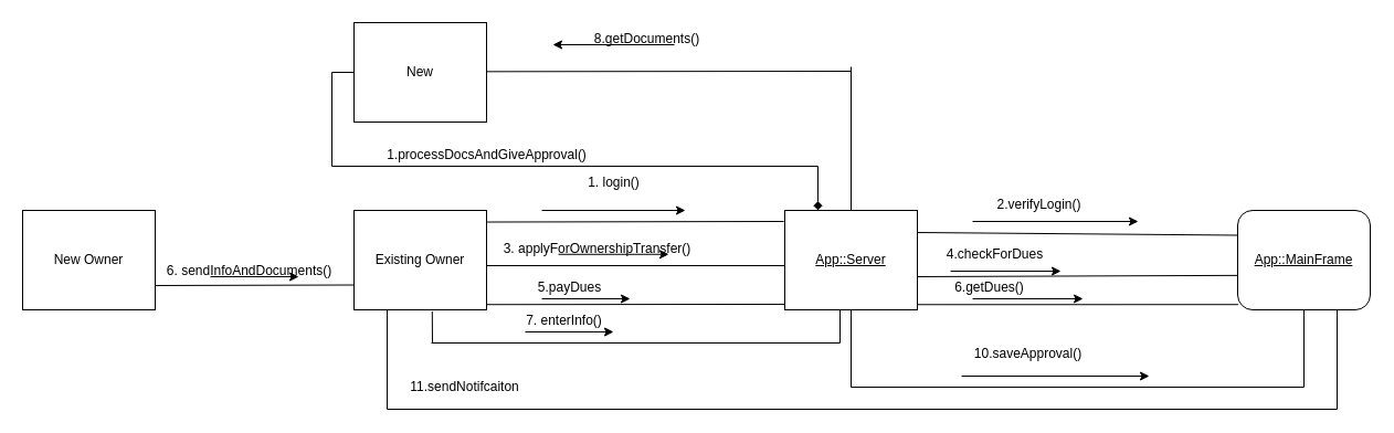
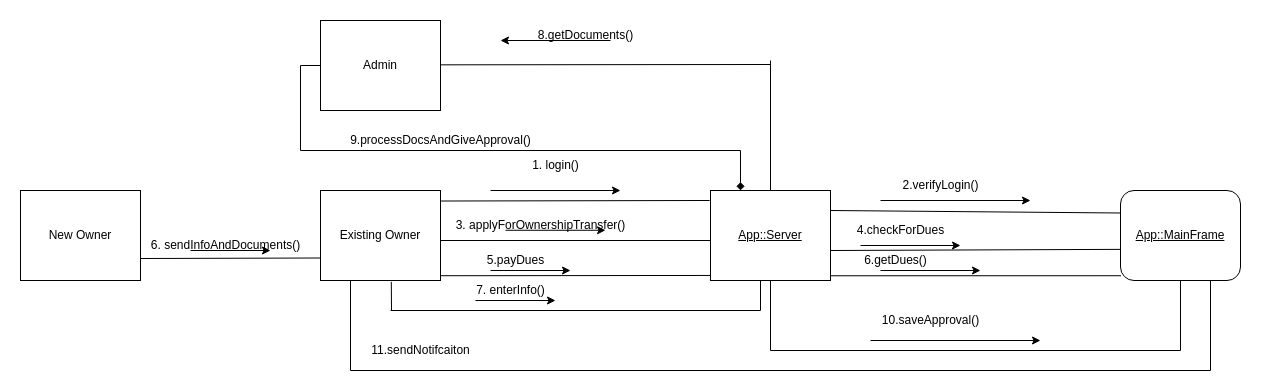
  <mxCell id="0" />
  <mxCell id="1" parent="0" />
  <mxCell id="2" value="Existing Owner" style="rounded=0;whiteSpace=wrap;html=1;" vertex="1" parent="1"><mxGeometry x="320" y="190" width="120" height="90" as="geometry" /></mxCell>
  <mxCell id="3" value="&lt;u&gt;App::MainFrame&lt;/u&gt;" style="whiteSpace=wrap;html=1;rounded=1;" vertex="1" parent="1"><mxGeometry x="1120" y="190" width="120" height="90" as="geometry" /></mxCell>
  <mxCell id="4" value="&lt;u&gt;App::Server&lt;/u&gt;" style="rounded=0;whiteSpace=wrap;html=1;" vertex="1" parent="1"><mxGeometry x="710" y="190" width="120" height="90" as="geometry" /></mxCell>
  <mxCell id="5" value="" style="endArrow=none;html=1;rounded=0;exitX=1.005;exitY=0.117;exitDx=0;exitDy=0;entryX=-0.007;entryY=0.111;entryDx=0;entryDy=0;fontStyle=1;exitPerimeter=0;entryPerimeter=0;" edge="1" parent="1" target="4"><mxGeometry width="50" height="50" relative="1" as="geometry"><mxPoint x="440.6" y="200.53" as="sourcePoint" /><mxPoint x="600" y="300" as="targetPoint" /></mxGeometry></mxCell>
  <mxCell id="6" value="" style="endArrow=none;html=1;rounded=0;exitX=1;exitY=0.25;exitDx=0;exitDy=0;entryX=0;entryY=0.25;entryDx=0;entryDy=0;" edge="1" parent="1"><mxGeometry width="50" height="50" relative="1" as="geometry"><mxPoint x="440" y="240" as="sourcePoint" /><mxPoint x="710" y="240" as="targetPoint" /></mxGeometry></mxCell>
  <mxCell id="7" value="" style="endArrow=none;html=1;rounded=0;exitX=1;exitY=0.25;exitDx=0;exitDy=0;entryX=0;entryY=0.654;entryDx=0;entryDy=0;entryPerimeter=0;" edge="1" parent="1" target="3"><mxGeometry width="50" height="50" relative="1" as="geometry"><mxPoint x="830" y="250" as="sourcePoint" /><mxPoint x="1100" y="250" as="targetPoint" /></mxGeometry></mxCell>
  <mxCell id="8" value="" style="endArrow=none;html=1;rounded=0;exitX=1;exitY=0.25;exitDx=0;exitDy=0;entryX=0;entryY=0.25;entryDx=0;entryDy=0;fontStyle=1" edge="1" parent="1" target="3"><mxGeometry width="50" height="50" relative="1" as="geometry"><mxPoint x="830" y="210" as="sourcePoint" /><mxPoint x="1100" y="210" as="targetPoint" /></mxGeometry></mxCell>
  <mxCell id="9" value="" style="endArrow=classic;html=1;rounded=0;" edge="1" parent="1"><mxGeometry width="50" height="50" relative="1" as="geometry"><mxPoint x="490" y="190" as="sourcePoint" /><mxPoint x="620" y="190" as="targetPoint" /></mxGeometry></mxCell>
  <mxCell id="10" value="1. login()" style="text;html=1;align=center;verticalAlign=middle;resizable=0;points=[];autosize=1;strokeColor=none;fillColor=none;" vertex="1" parent="1"><mxGeometry x="520" y="150" width="70" height="30" as="geometry" /></mxCell>
  <mxCell id="11" value="" style="endArrow=classic;html=1;rounded=0;" edge="1" parent="1"><mxGeometry width="50" height="50" relative="1" as="geometry"><mxPoint x="880" y="200" as="sourcePoint" /><mxPoint x="1030" y="200" as="targetPoint" /></mxGeometry></mxCell>
  <mxCell id="12" value="2.verifyLogin()" style="text;html=1;align=center;verticalAlign=middle;resizable=0;points=[];autosize=1;strokeColor=none;fillColor=none;" vertex="1" parent="1"><mxGeometry x="890" y="170" width="100" height="30" as="geometry" /></mxCell>
  <mxCell id="13" value="3. applyForOwnershipTransfer()" style="text;html=1;align=center;verticalAlign=middle;resizable=0;points=[];autosize=1;strokeColor=none;fillColor=none;" vertex="1" parent="1"><mxGeometry x="445" y="210" width="190" height="30" as="geometry" /></mxCell>
  <mxCell id="14" value="" style="endArrow=classic;html=1;rounded=0;" edge="1" parent="1"><mxGeometry width="50" height="50" relative="1" as="geometry"><mxPoint x="505" y="229.77" as="sourcePoint" /><mxPoint x="605" y="229.77" as="targetPoint" /></mxGeometry></mxCell>
  <mxCell id="15" value="4.checkForDues" style="text;html=1;align=center;verticalAlign=middle;resizable=0;points=[];autosize=1;strokeColor=none;fillColor=none;" vertex="1" parent="1"><mxGeometry x="845" y="215" width="110" height="30" as="geometry" /></mxCell>
  <mxCell id="16" value="" style="endArrow=none;html=1;rounded=0;exitX=1.001;exitY=0.947;exitDx=0;exitDy=0;exitPerimeter=0;entryX=0;entryY=0.944;entryDx=0;entryDy=0;entryPerimeter=0;" edge="1" parent="1" target="4"><mxGeometry width="50" height="50" relative="1" as="geometry"><mxPoint x="440.12" y="275.23" as="sourcePoint" /><mxPoint x="660" y="266" as="targetPoint" /></mxGeometry></mxCell>
  <mxCell id="17" value="" style="endArrow=classic;html=1;rounded=0;" edge="1" parent="1"><mxGeometry width="50" height="50" relative="1" as="geometry"><mxPoint x="860" y="245" as="sourcePoint" /><mxPoint x="960" y="245" as="targetPoint" /></mxGeometry></mxCell>
  <mxCell id="18" value="" style="endArrow=classic;html=1;rounded=0;" edge="1" parent="1"><mxGeometry width="50" height="50" relative="1" as="geometry"><mxPoint x="490" y="270" as="sourcePoint" /><mxPoint x="570" y="270" as="targetPoint" /></mxGeometry></mxCell>
  <mxCell id="19" value="5.payDues" style="text;html=1;align=center;verticalAlign=middle;resizable=0;points=[];autosize=1;strokeColor=none;fillColor=none;" vertex="1" parent="1"><mxGeometry x="475" y="245" width="80" height="30" as="geometry" /></mxCell>
  <mxCell id="20" value="" style="endArrow=none;html=1;rounded=0;exitX=1.001;exitY=0.947;exitDx=0;exitDy=0;exitPerimeter=0;entryX=0.004;entryY=0.947;entryDx=0;entryDy=0;entryPerimeter=0;" edge="1" parent="1" target="3"><mxGeometry width="50" height="50" relative="1" as="geometry"><mxPoint x="830" y="275.27" as="sourcePoint" /><mxPoint x="1099.88" y="275" as="targetPoint" /></mxGeometry></mxCell>
  <mxCell id="21" value="" style="endArrow=classic;html=1;rounded=0;" edge="1" parent="1"><mxGeometry width="50" height="50" relative="1" as="geometry"><mxPoint x="880" y="270" as="sourcePoint" /><mxPoint x="980" y="270" as="targetPoint" /></mxGeometry></mxCell>
  <mxCell id="22" value="6.getDues()" style="text;html=1;align=center;verticalAlign=middle;resizable=0;points=[];autosize=1;strokeColor=none;fillColor=none;" vertex="1" parent="1"><mxGeometry x="850" y="245" width="90" height="30" as="geometry" /></mxCell>
  <mxCell id="23" value="New Owner" style="rounded=0;whiteSpace=wrap;html=1;" vertex="1" parent="1"><mxGeometry x="20" y="190" width="120" height="90" as="geometry" /></mxCell>
  <mxCell id="24" style="edgeStyle=orthogonalEdgeStyle;rounded=0;orthogonalLoop=1;jettySize=auto;html=1;exitX=0;exitY=0.5;exitDx=0;exitDy=0;entryX=0.25;entryY=0;entryDx=0;entryDy=0;endArrow=diamond;" edge="1" parent="1" source="25" target="4"><mxGeometry relative="1" as="geometry" /></mxCell>
- <mxCell id="25" value="New" style="rounded=0;whiteSpace=wrap;html=1;" vertex="1" parent="1"><mxGeometry x="320" y="20" width="120" height="90" as="geometry" /></mxCell>
+ <mxCell id="25" value="Admin" style="rounded=0;whiteSpace=wrap;html=1;" vertex="1" parent="1"><mxGeometry x="320" y="20" width="120" height="90" as="geometry" /></mxCell>
  <mxCell id="26" value="" style="endArrow=none;html=1;rounded=0;" edge="1" parent="1"><mxGeometry width="50" height="50" relative="1" as="geometry"><mxPoint x="390" y="310" as="sourcePoint" /><mxPoint x="760" y="310" as="targetPoint" /></mxGeometry></mxCell>
  <mxCell id="27" value="" style="endArrow=none;html=1;rounded=0;entryX=0.59;entryY=1.015;entryDx=0;entryDy=0;entryPerimeter=0;" edge="1" parent="1" target="2"><mxGeometry width="50" height="50" relative="1" as="geometry"><mxPoint x="391" y="310" as="sourcePoint" /><mxPoint x="450" y="350" as="targetPoint" /></mxGeometry></mxCell>
  <mxCell id="28" value="" style="endArrow=none;html=1;rounded=0;entryX=0.59;entryY=1.015;entryDx=0;entryDy=0;entryPerimeter=0;" edge="1" parent="1"><mxGeometry width="50" height="50" relative="1" as="geometry"><mxPoint x="760" y="310" as="sourcePoint" /><mxPoint x="760" y="280" as="targetPoint" /></mxGeometry></mxCell>
  <mxCell id="29" value="7. enterInfo()" style="text;html=1;align=center;verticalAlign=middle;resizable=0;points=[];autosize=1;strokeColor=none;fillColor=none;" vertex="1" parent="1"><mxGeometry x="465" y="275" width="90" height="30" as="geometry" /></mxCell>
  <mxCell id="30" value="" style="endArrow=classic;html=1;rounded=0;" edge="1" parent="1"><mxGeometry width="50" height="50" relative="1" as="geometry"><mxPoint x="475" y="300" as="sourcePoint" /><mxPoint x="555" y="300" as="targetPoint" /></mxGeometry></mxCell>
  <mxCell id="31" value="" style="endArrow=none;html=1;rounded=0;entryX=0;entryY=0.75;entryDx=0;entryDy=0;" edge="1" parent="1" target="2"><mxGeometry width="50" height="50" relative="1" as="geometry"><mxPoint x="140" y="258" as="sourcePoint" /><mxPoint x="190" y="210" as="targetPoint" /></mxGeometry></mxCell>
  <mxCell id="32" value="" style="endArrow=classic;html=1;rounded=0;" edge="1" parent="1"><mxGeometry width="50" height="50" relative="1" as="geometry"><mxPoint x="190" y="250" as="sourcePoint" /><mxPoint x="270" y="250" as="targetPoint" /></mxGeometry></mxCell>
  <mxCell id="33" value="6. sendInfoAndDocuments()" style="text;html=1;align=center;verticalAlign=middle;resizable=0;points=[];autosize=1;strokeColor=none;fillColor=none;" vertex="1" parent="1"><mxGeometry x="140" y="230" width="170" height="30" as="geometry" /></mxCell>
  <mxCell id="34" value="" style="endArrow=none;html=1;rounded=0;" edge="1" parent="1"><mxGeometry width="50" height="50" relative="1" as="geometry"><mxPoint x="440" y="64.33" as="sourcePoint" /><mxPoint x="770" y="64" as="targetPoint" /></mxGeometry></mxCell>
  <mxCell id="35" value="" style="endArrow=none;html=1;rounded=0;exitX=0.5;exitY=0;exitDx=0;exitDy=0;" edge="1" parent="1" source="4"><mxGeometry width="50" height="50" relative="1" as="geometry"><mxPoint x="760" y="120" as="sourcePoint" /><mxPoint x="770" y="60" as="targetPoint" /></mxGeometry></mxCell>
  <mxCell id="36" value="" style="endArrow=classic;html=1;rounded=0;" edge="1" parent="1"><mxGeometry width="50" height="50" relative="1" as="geometry"><mxPoint x="610" y="40" as="sourcePoint" /><mxPoint x="500" y="40" as="targetPoint" /></mxGeometry></mxCell>
  <mxCell id="37" value="8.getDocuments()" style="text;html=1;align=center;verticalAlign=middle;resizable=0;points=[];autosize=1;strokeColor=none;fillColor=none;" vertex="1" parent="1"><mxGeometry x="525" y="20" width="120" height="30" as="geometry" /></mxCell>
- <mxCell id="38" value="1.processDocsAndGiveApproval()" style="text;html=1;align=center;verticalAlign=middle;resizable=0;points=[];autosize=1;strokeColor=none;fillColor=none;" vertex="1" parent="1"><mxGeometry x="340" y="125" width="200" height="30" as="geometry" /></mxCell>
+ <mxCell id="38" value="9.processDocsAndGiveApproval()" style="text;html=1;align=center;verticalAlign=middle;resizable=0;points=[];autosize=1;strokeColor=none;fillColor=none;" vertex="1" parent="1"><mxGeometry x="340" y="125" width="200" height="30" as="geometry" /></mxCell>
  <mxCell id="39" value="" style="endArrow=none;html=1;rounded=0;entryX=0.5;entryY=1;entryDx=0;entryDy=0;" edge="1" parent="1" target="4"><mxGeometry width="50" height="50" relative="1" as="geometry"><mxPoint x="1180" y="350" as="sourcePoint" /><mxPoint x="630" y="190" as="targetPoint" /><Array as="points"><mxPoint x="770" y="350" /></Array></mxGeometry></mxCell>
  <mxCell id="40" value="" style="endArrow=none;html=1;rounded=0;entryX=0.5;entryY=1;entryDx=0;entryDy=0;" edge="1" parent="1" target="3"><mxGeometry width="50" height="50" relative="1" as="geometry"><mxPoint x="1180" y="350" as="sourcePoint" /><mxPoint x="1200" y="275" as="targetPoint" /></mxGeometry></mxCell>
  <mxCell id="41" value="" style="endArrow=classic;html=1;rounded=0;" edge="1" parent="1"><mxGeometry width="50" height="50" relative="1" as="geometry"><mxPoint x="870" y="340" as="sourcePoint" /><mxPoint x="1040" y="340" as="targetPoint" /></mxGeometry></mxCell>
  <mxCell id="42" value="10.saveApproval()" style="text;html=1;align=center;verticalAlign=middle;resizable=0;points=[];autosize=1;strokeColor=none;fillColor=none;" vertex="1" parent="1"><mxGeometry x="870" y="305" width="120" height="30" as="geometry" /></mxCell>
  <mxCell id="43" value="" style="endArrow=none;html=1;rounded=0;" edge="1" parent="1"><mxGeometry width="50" height="50" relative="1" as="geometry"><mxPoint x="350" y="370" as="sourcePoint" /><mxPoint x="1210" y="370" as="targetPoint" /></mxGeometry></mxCell>
  <mxCell id="44" value="" style="endArrow=none;html=1;rounded=0;entryX=0.75;entryY=1;entryDx=0;entryDy=0;" edge="1" parent="1" target="3"><mxGeometry width="50" height="50" relative="1" as="geometry"><mxPoint x="1210" y="370" as="sourcePoint" /><mxPoint x="890" y="230" as="targetPoint" /></mxGeometry></mxCell>
  <mxCell id="45" value="" style="endArrow=none;html=1;rounded=0;exitX=0.25;exitY=1;exitDx=0;exitDy=0;" edge="1" parent="1" source="2"><mxGeometry width="50" height="50" relative="1" as="geometry"><mxPoint x="400" y="360" as="sourcePoint" /><mxPoint x="350" y="370" as="targetPoint" /></mxGeometry></mxCell>
  <mxCell id="46" value="11.sendNotifcaiton" style="text;html=1;align=center;verticalAlign=middle;resizable=0;points=[];autosize=1;strokeColor=none;fillColor=none;" vertex="1" parent="1"><mxGeometry x="360" y="335" width="120" height="30" as="geometry" /></mxCell>
